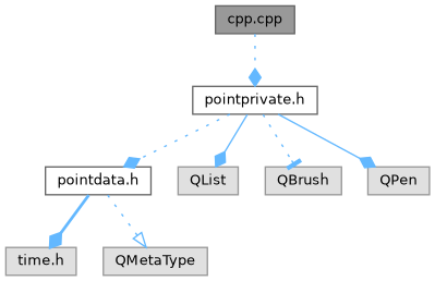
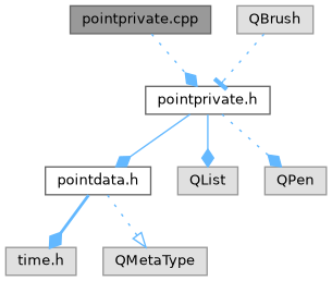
  digraph {
    node [color=grey60 fillcolor="#E0E0E0" fontname=Helvetica fontsize=10 shape=box style=filled]
    edge [arrowhead=diamond color=steelblue1 fontname=Helvetica fontsize=10 labelfontname=Helvetica labelfontsize=10 style=dotted]
-   n1 [color=gray40 fillcolor=grey60 fontcolor=black height=0.2 label="cpp.cpp" width=0.4]
+   n1 [color=gray40 fillcolor=grey60 fontcolor=black height=0.2 label="pointprivate.cpp" width=0.4]
    n2 [color=grey40 fillcolor=white height=0.2 label="pointprivate.h" width=0.4]
    n3 [color=grey40 fillcolor=white height=0.2 label="pointdata.h" width=0.4]
    n4 [height=0.2 label=QList width=0.4]
    n5 [height=0.2 label=QBrush width=0.4]
    n6 [height=0.2 label=QPen width=0.4]
    n7 [height=0.2 label="time.h" width=0.4]
    n8 [height=0.2 label=QMetaType width=0.4]
    n1 -> n2
-   n2 -> n3
+   n2 -> n3 [style=solid]
    n2 -> n4 [style=solid]
-   n2 -> n5 [arrowhead=tee]
-   n2 -> n6 [style=solid]
+   n5 -> n2 [arrowhead=tee]
+   n2 -> n6
    n3 -> n7 [style=bold]
    n3 -> n8 [arrowhead=onormal]
  }
